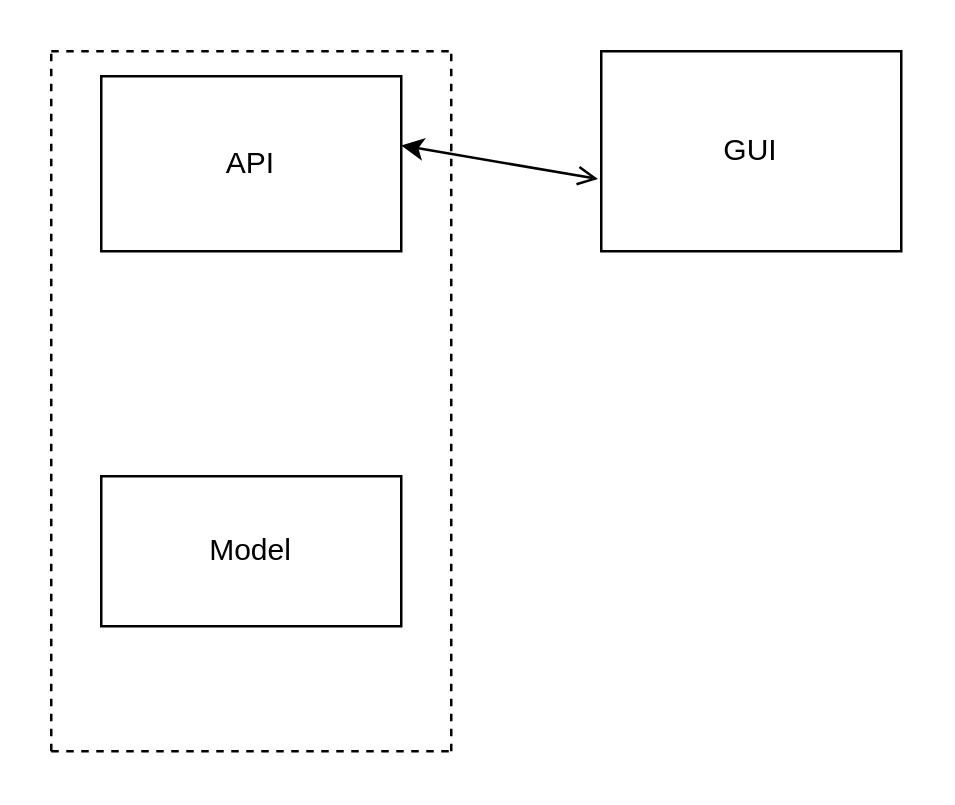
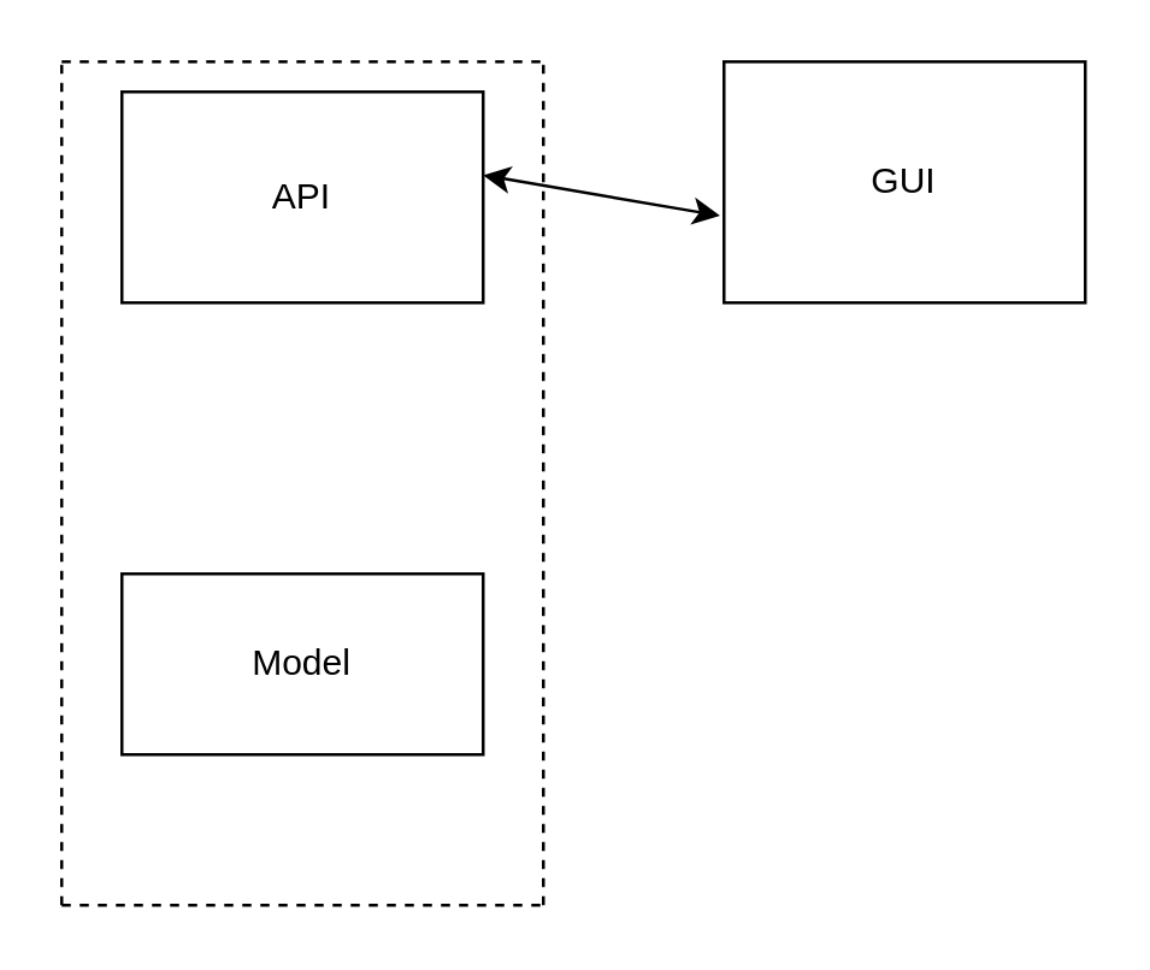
  <mxCell id="0" />
  <mxCell id="1" parent="0" />
  <mxCell id="2" value="Model" style="rounded=0;whiteSpace=wrap;html=1;" parent="1" vertex="1"><mxGeometry x="40" y="190" width="120" height="60" as="geometry" /></mxCell>
  <mxCell id="3" value="API" style="rounded=0;whiteSpace=wrap;html=1;" parent="1" vertex="1"><mxGeometry x="40" y="30" width="120" height="70" as="geometry" /></mxCell>
  <mxCell id="4" value="" style="endArrow=none;dashed=1;html=1;" parent="1" edge="1"><mxGeometry width="50" height="50" relative="1" as="geometry"><mxPoint x="20" y="300" as="sourcePoint" /><mxPoint x="20" y="20" as="targetPoint" /></mxGeometry></mxCell>
  <mxCell id="5" value="" style="endArrow=none;dashed=1;html=1;" parent="1" edge="1"><mxGeometry width="50" height="50" relative="1" as="geometry"><mxPoint x="20" y="300" as="sourcePoint" /><mxPoint x="180" y="300" as="targetPoint" /></mxGeometry></mxCell>
  <mxCell id="6" value="" style="endArrow=none;dashed=1;html=1;" parent="1" edge="1"><mxGeometry width="50" height="50" relative="1" as="geometry"><mxPoint x="180" y="300" as="sourcePoint" /><mxPoint x="180" y="20" as="targetPoint" /></mxGeometry></mxCell>
  <mxCell id="7" value="" style="endArrow=none;dashed=1;html=1;" parent="1" edge="1"><mxGeometry width="50" height="50" relative="1" as="geometry"><mxPoint x="20" y="20" as="sourcePoint" /><mxPoint x="180" y="20" as="targetPoint" /></mxGeometry></mxCell>
  <mxCell id="8" value="GUI" style="rounded=0;whiteSpace=wrap;html=1;" parent="1" vertex="1"><mxGeometry x="240" y="20" width="120" height="80" as="geometry" /></mxCell>
- <mxCell id="9" value="" style="endArrow=open;startArrow=classic;html=1;entryX=-0.011;entryY=0.639;entryDx=0;entryDy=0;entryPerimeter=0;exitX=1;exitY=0.395;exitDx=0;exitDy=0;exitPerimeter=0;" parent="1" source="3" target="8" edge="1"><mxGeometry width="50" height="50" relative="1" as="geometry"><mxPoint x="180" y="58" as="sourcePoint" /><mxPoint x="230" y="180" as="targetPoint" /></mxGeometry></mxCell>
+ <mxCell id="9" value="" style="endArrow=classic;startArrow=classic;html=1;entryX=-0.011;entryY=0.639;entryDx=0;entryDy=0;entryPerimeter=0;exitX=1;exitY=0.395;exitDx=0;exitDy=0;exitPerimeter=0;" parent="1" source="3" target="8" edge="1"><mxGeometry width="50" height="50" relative="1" as="geometry"><mxPoint x="180" y="58" as="sourcePoint" /><mxPoint x="230" y="180" as="targetPoint" /></mxGeometry></mxCell>
